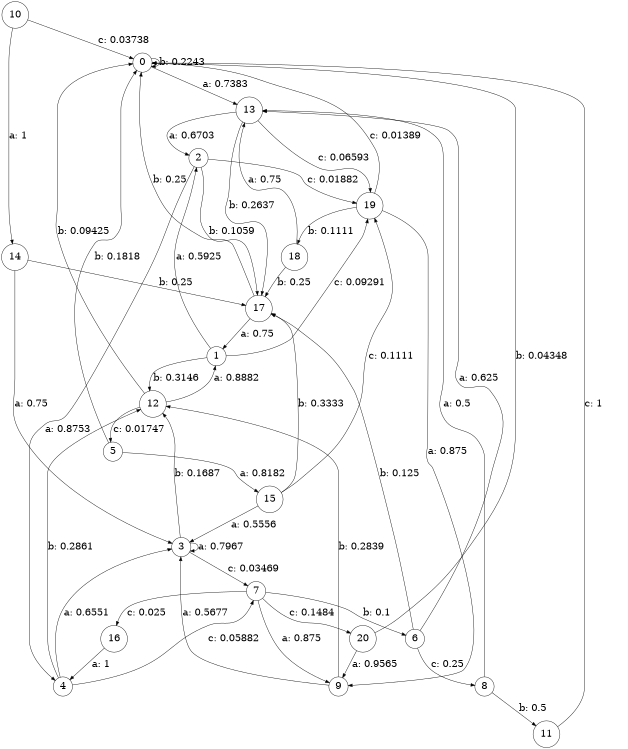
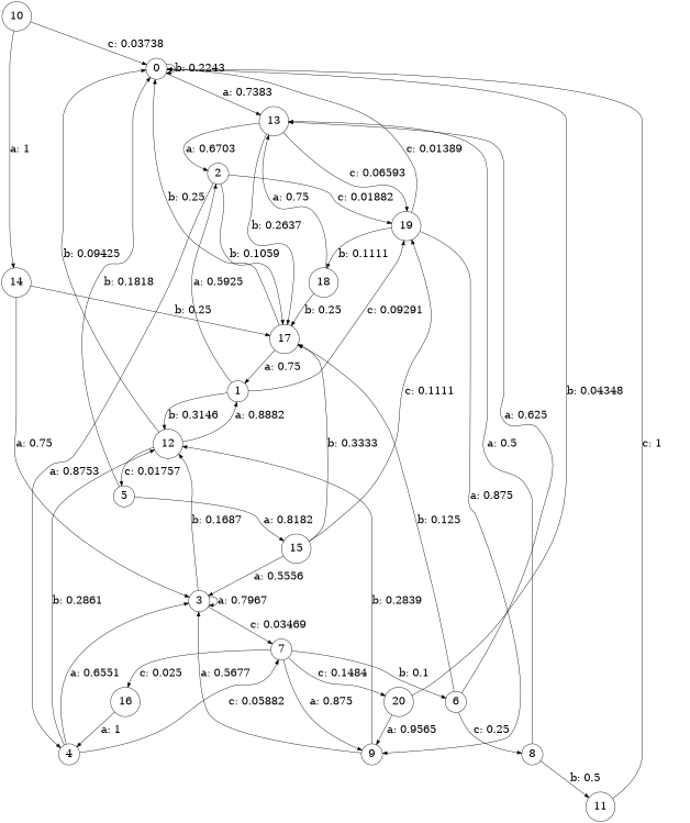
  digraph {
    fontname="DejaVu Serif"
    node [fontname="DejaVu Serif" fontsize=24 shape=circle]
    edge [fontname="DejaVu Serif" fontsize=24]
    0
    13
    2
    19
    17
    10
    14
    4
    9
    18
    1
    3
    12
    5
    7
    15
    6
    16
    20
    8
    11
    0 -> 0 [label="b: 0.2243   "]
    0 -> 13 [label="a: 0.7383   "]
    13 -> 2 [label="a: 0.6703   "]
    13 -> 19 [label="c: 0.06593  "]
    13 -> 17 [label="b: 0.2637   "]
    2 -> 19 [label="c: 0.01882  "]
    2 -> 17 [label="b: 0.1059   "]
    2 -> 4 [label="a: 0.8753   "]
    19 -> 0 [label="c: 0.01389  "]
    19 -> 9 [label="a: 0.875    "]
    19 -> 18 [label="b: 0.1111   "]
    17 -> 0 [label="b: 0.25     "]
    17 -> 1 [label="a: 0.75     "]
    10 -> 0 [label="c: 0.03738  "]
    10 -> 14 [label="a: 1        "]
    14 -> 17 [label="b: 0.25     "]
    14 -> 3 [label="a: 0.75     "]
    4 -> 3 [label="a: 0.6551   "]
    4 -> 12 [label="b: 0.2861   "]
    4 -> 7 [label="c: 0.05882  "]
    9 -> 3 [label="a: 0.5677   "]
    9 -> 12 [label="b: 0.2839   "]
    18 -> 13 [label="a: 0.75     "]
    18 -> 17 [label="b: 0.25     "]
    1 -> 2 [label="a: 0.5925   "]
    1 -> 19 [label="c: 0.09291  "]
    1 -> 12 [label="b: 0.3146   "]
    3 -> 3 [label="a: 0.7967   "]
    3 -> 12 [label="b: 0.1687   "]
    3 -> 7 [label="c: 0.03469  "]
    12 -> 0 [label="b: 0.09425  "]
    12 -> 1 [label="a: 0.8882   "]
-   12 -> 5 [label="c: 0.01747  "]
+   12 -> 5 [label="c: 0.01757  "]
    5 -> 0 [label="b: 0.1818   "]
    5 -> 15 [label="a: 0.8182   "]
    7 -> 9 [label="a: 0.875    "]
    7 -> 6 [label="b: 0.1      "]
    7 -> 16 [label="c: 0.025    "]
    7 -> 20 [label="c: 0.1484   "]
    15 -> 19 [label="c: 0.1111   "]
    15 -> 17 [label="b: 0.3333   "]
    15 -> 3 [label="a: 0.5556   "]
    6 -> 13 [label="a: 0.625    "]
    6 -> 17 [label="b: 0.125    "]
    6 -> 8 [label="c: 0.25     "]
    16 -> 4 [label="a: 1        "]
    20 -> 0 [label="b: 0.04348  "]
    20 -> 9 [label="a: 0.9565   "]
    8 -> 13 [label="a: 0.5      "]
    8 -> 11 [label="b: 0.5      "]
    11 -> 0 [label="c: 1        "]
  }
